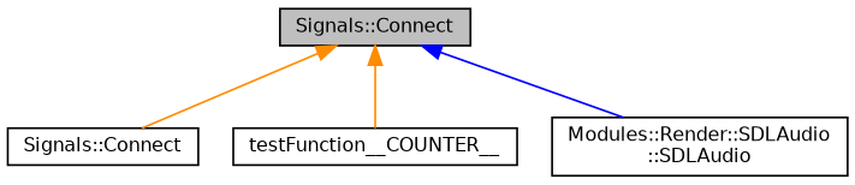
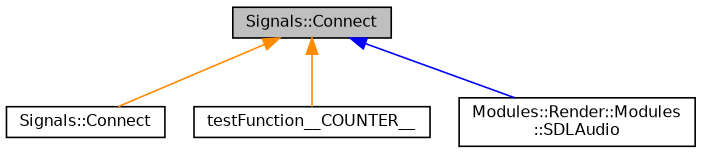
  digraph {
    rankdir=TB
    node [color=black fillcolor=white fontname=Helvetica fontsize=10 shape=record style=filled]
    edge [color=darkorange dir=back fontname=Helvetica fontsize=10 labelfontname=Helvetica labelfontsize=10 style=solid]
    n1 [fillcolor=grey75 fontcolor=black height=0.2 label="Signals::Connect" width=0.4]
    n2 [height=0.2 label="Signals::Connect" width=0.4]
    n3 [height=0.2 label=testFunction__COUNTER__ width=0.4]
-   n4 [height=0.2 label="Modules::Render::SDLAudio\l::SDLAudio" width=0.4]
+   n4 [height=0.2 label="Modules::Render::Modules\l::SDLAudio" width=0.4]
    n1 -> n2
    n1 -> n3
    n1 -> n4 [color=blue]
  }
